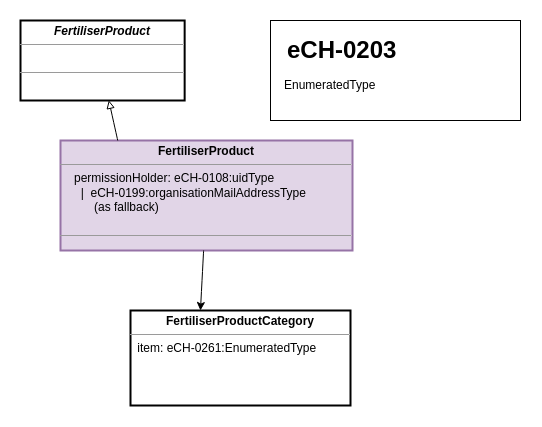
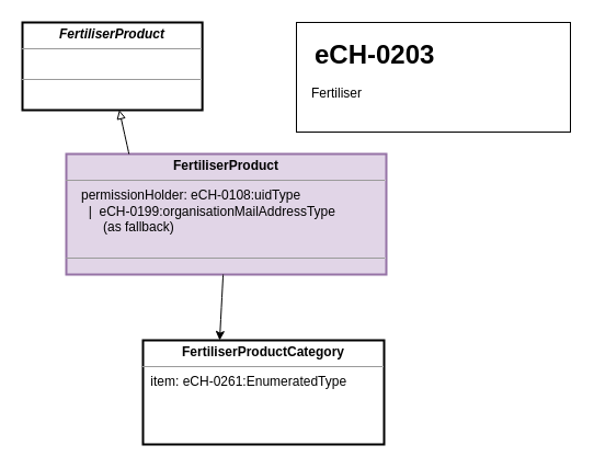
  <mxCell id="0" />
  <mxCell id="1" parent="0" />
  <mxCell id="2" value="&lt;p style=&quot;margin:0px;margin-top:4px;text-align:center;&quot;&gt;&lt;b&gt;FertiliserProduct&lt;/b&gt;&lt;/p&gt;&lt;hr size=&quot;1&quot;&gt;&lt;p style=&quot;margin:0px;margin-left:4px;&quot;&gt;&amp;nbsp;&lt;span style=&quot;background-color: initial;&quot;&gt;&amp;nbsp; permissionHolder: eCH-0108:uidType&lt;/span&gt;&lt;br&gt;&lt;/p&gt;&lt;p style=&quot;margin: 0px 0px 0px 4px;&quot;&gt;&amp;nbsp; &amp;nbsp; &amp;nbsp;|&amp;nbsp; eCH-0199:organisationMailAddressType&lt;br&gt;&lt;/p&gt;&lt;p style=&quot;margin: 0px 0px 0px 4px;&quot;&gt;&amp;nbsp; &amp;nbsp; &amp;nbsp; &amp;nbsp; &amp;nbsp;(as fallback)&lt;/p&gt;&lt;div&gt;&lt;br&gt;&lt;/div&gt;&lt;hr size=&quot;1&quot;&gt;&lt;p style=&quot;margin:0px;margin-left:4px;&quot;&gt;&lt;br&gt;&lt;/p&gt;" style="verticalAlign=top;align=left;overflow=fill;fontSize=12;fontFamily=Helvetica;html=1;sketch=0;strokeWidth=2;fillColor=#e1d5e7;strokeColor=#9673a6;" parent="1" vertex="1"><mxGeometry x="60" y="140" width="292" height="110" as="geometry" /></mxCell>
  <mxCell id="3" value="" style="endArrow=classic;html=1;sketch=0;fontFamily=Helvetica;curved=1;entryX=0.318;entryY=0;entryDx=0;entryDy=0;entryPerimeter=0;" parent="1" source="2" target="6" edge="1"><mxGeometry width="50" height="50" relative="1" as="geometry"><mxPoint x="127.019" y="403.785" as="sourcePoint" /><mxPoint x="201.869" y="300" as="targetPoint" /></mxGeometry></mxCell>
  <mxCell id="4" value="&lt;p style=&quot;margin:0px;margin-top:4px;text-align:center;&quot;&gt;&lt;b&gt;&lt;i&gt;FertiliserProduct&lt;/i&gt;&lt;/b&gt;&lt;/p&gt;&lt;hr size=&quot;1&quot;&gt;&lt;p style=&quot;margin:0px;margin-left:4px;&quot;&gt;&lt;br&gt;&lt;/p&gt;&lt;hr size=&quot;1&quot;&gt;&lt;p style=&quot;margin:0px;margin-left:4px;&quot;&gt;&lt;br&gt;&lt;/p&gt;" style="verticalAlign=top;align=left;overflow=fill;fontSize=12;fontFamily=Helvetica;html=1;sketch=0;strokeWidth=2;" parent="1" vertex="1"><mxGeometry x="20" y="20" width="164.15" height="80" as="geometry" /></mxCell>
  <mxCell id="5" value="" style="endArrow=block;html=1;sketch=0;fontFamily=Helvetica;curved=1;endFill=0;exitX=0.196;exitY=0;exitDx=0;exitDy=0;entryX=0.538;entryY=0.998;entryDx=0;entryDy=0;entryPerimeter=0;exitPerimeter=0;" parent="1" source="2" target="4" edge="1"><mxGeometry width="50" height="50" relative="1" as="geometry"><mxPoint x="149.685" y="145.688" as="sourcePoint" /><mxPoint x="-424.18" y="519.7" as="targetPoint" /></mxGeometry></mxCell>
  <mxCell id="6" value="&lt;p style=&quot;margin:0px;margin-top:4px;text-align:center;&quot;&gt;&lt;b style=&quot;background-color: initial;&quot;&gt;FertiliserProductCategory&lt;/b&gt;&lt;br&gt;&lt;/p&gt;&lt;hr size=&quot;1&quot;&gt;&lt;p style=&quot;margin:0px;margin-left:4px;&quot;&gt;&lt;/p&gt;&lt;p style=&quot;margin:0px;margin-left:4px;&quot;&gt;&amp;nbsp;item: eCH-0261:EnumeratedType&lt;/p&gt;" style="verticalAlign=top;align=left;overflow=fill;fontSize=12;fontFamily=Helvetica;html=1;sketch=0;strokeWidth=2;" parent="1" vertex="1"><mxGeometry x="130" y="310" width="220" height="95" as="geometry" /></mxCell>
  <mxCell id="7" value="" style="rounded=0;whiteSpace=wrap;html=1;fontFamily=Helvetica;" parent="1" vertex="1"><mxGeometry x="270" y="20" width="250" height="100" as="geometry" /></mxCell>
  <mxCell id="8" value="&lt;h1&gt;&lt;span style=&quot;background-color: initial;&quot;&gt;eCH-0203&lt;/span&gt;&lt;/h1&gt;&lt;div&gt;&lt;br&gt;&lt;/div&gt;" style="text;html=1;strokeColor=none;fillColor=none;spacing=5;spacingTop=-20;whiteSpace=wrap;overflow=hidden;rounded=0;strokeWidth=2;fontFamily=Helvetica;" parent="1" vertex="1"><mxGeometry x="281.5" y="30" width="195.7" height="80" as="geometry" /></mxCell>
- <mxCell id="9" value="EnumeratedType" style="text;html=1;strokeColor=none;fillColor=none;align=left;verticalAlign=middle;whiteSpace=wrap;rounded=0;strokeWidth=2;fontFamily=Helvetica;" parent="1" vertex="1"><mxGeometry x="281.5" y="70" width="226.4" height="30" as="geometry" /></mxCell>
+ <mxCell id="9" value="Fertiliser" style="text;html=1;strokeColor=none;fillColor=none;align=left;verticalAlign=middle;whiteSpace=wrap;rounded=0;strokeWidth=2;fontFamily=Helvetica;" parent="1" vertex="1"><mxGeometry x="281.5" y="70" width="226.4" height="30" as="geometry" /></mxCell>
